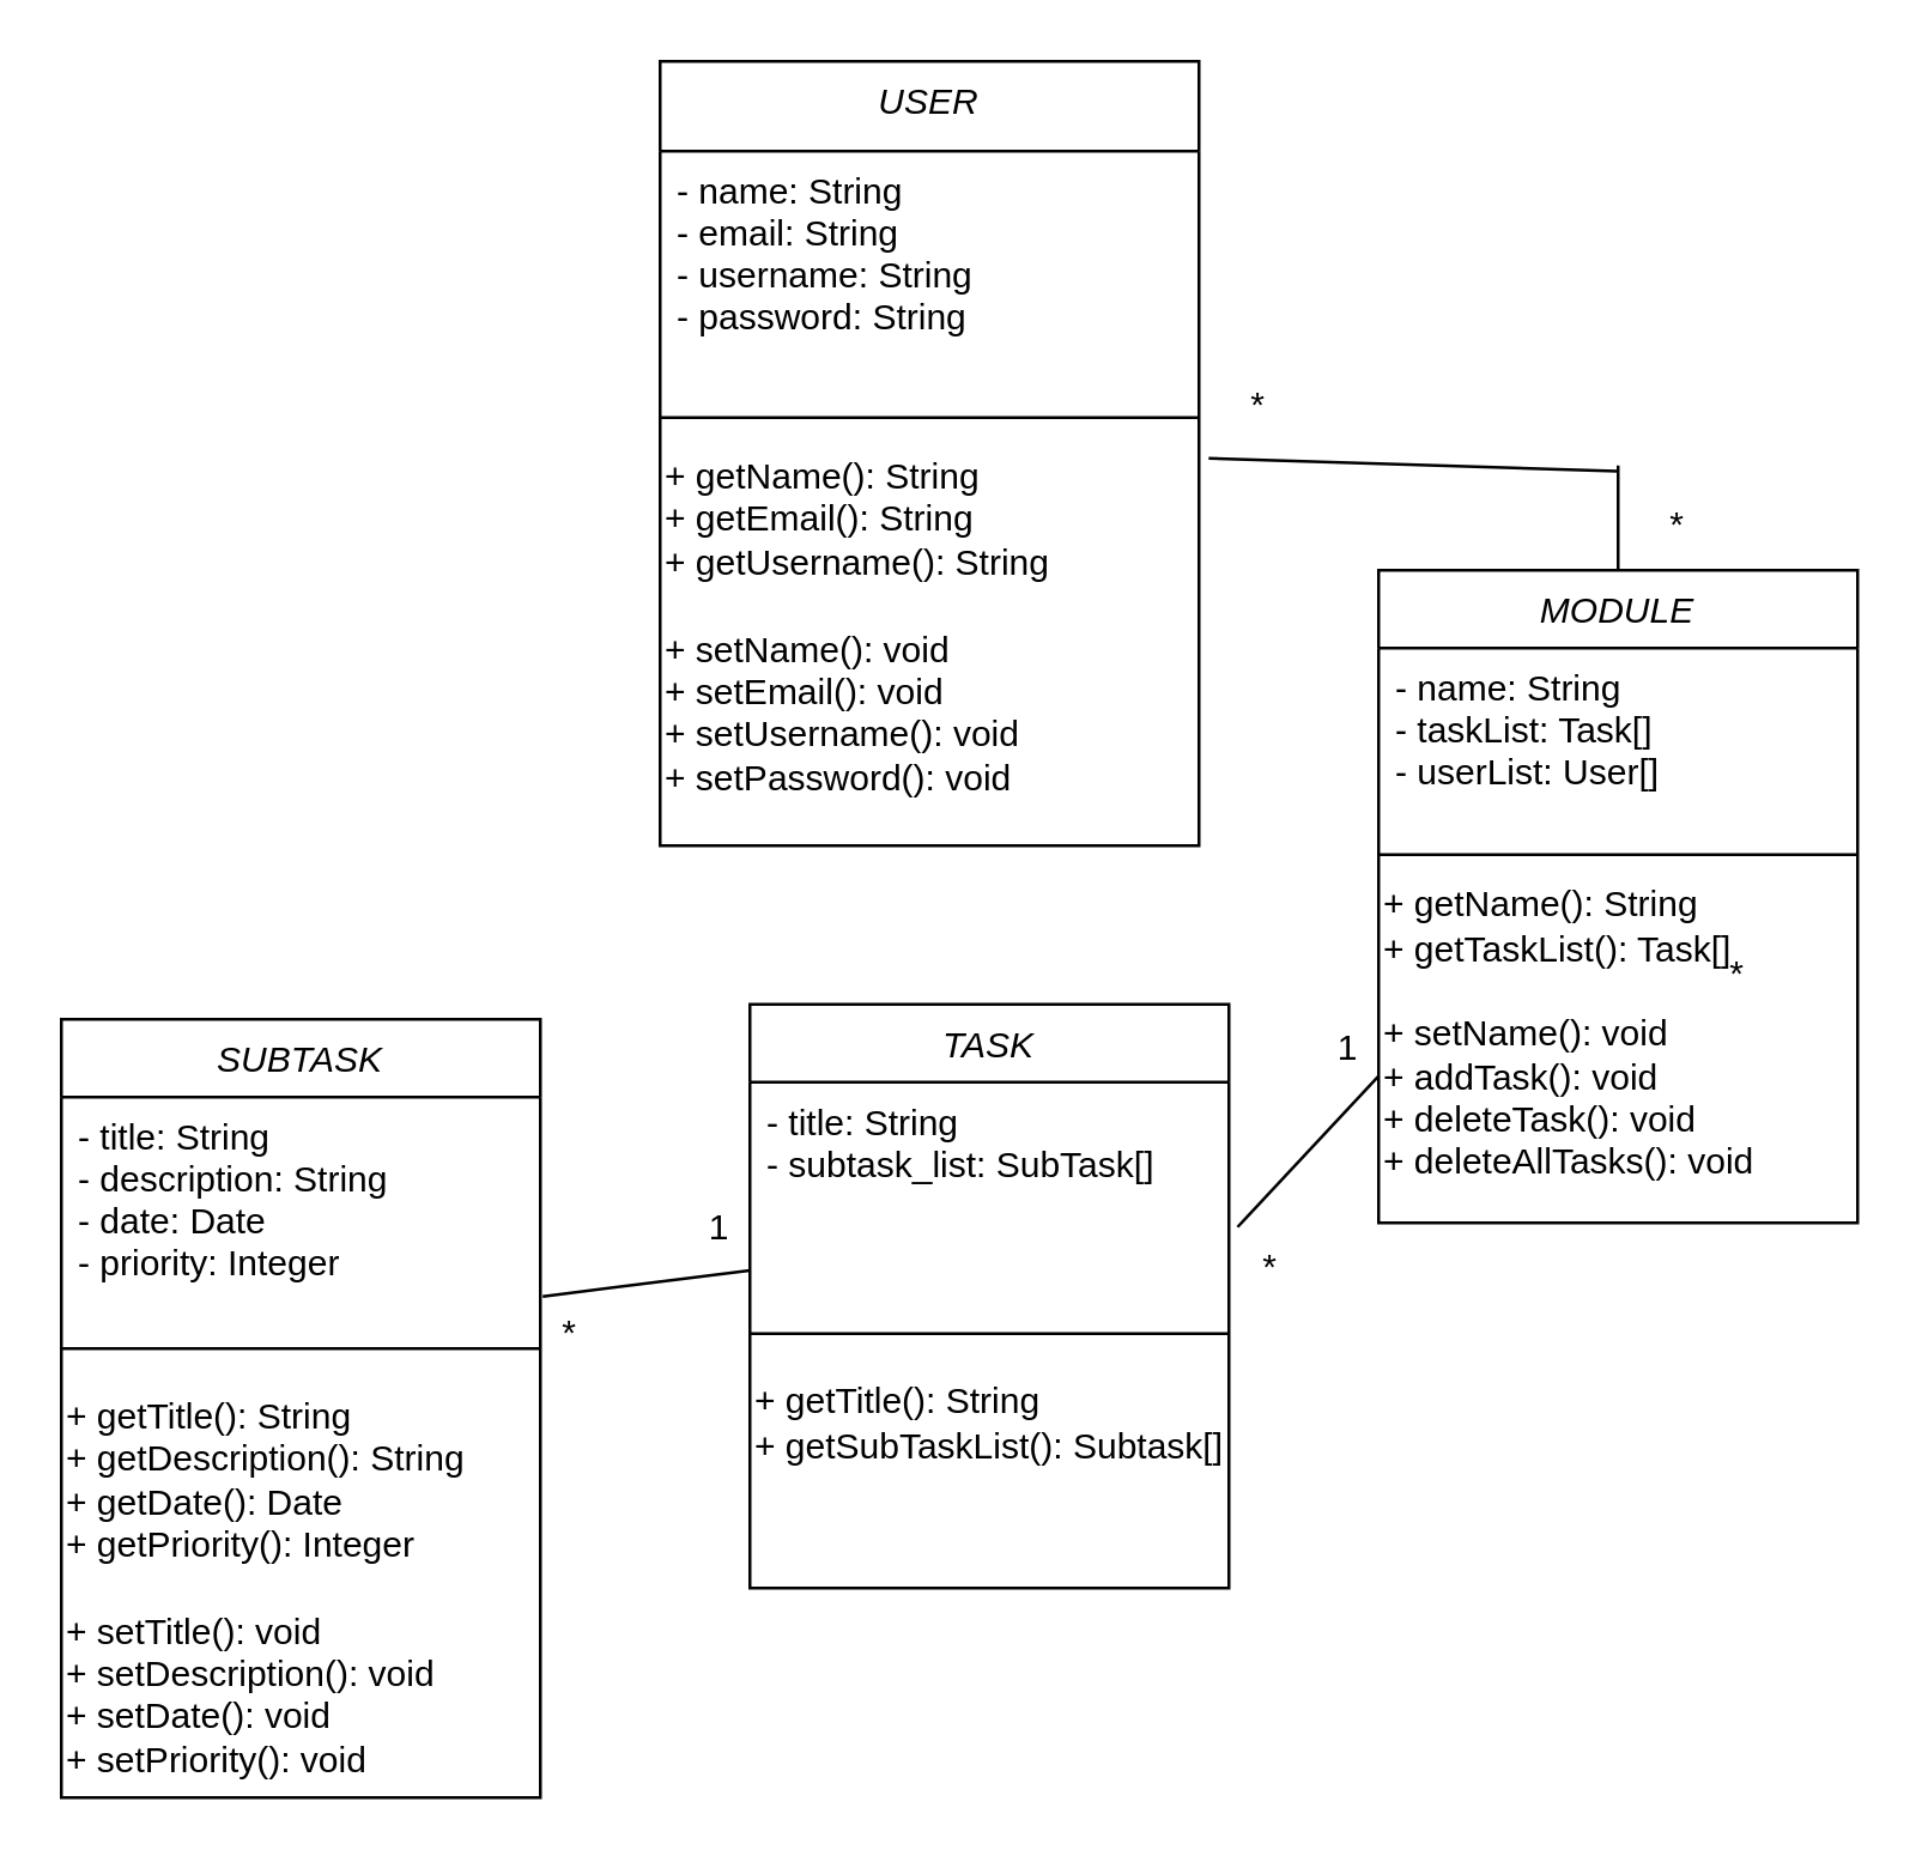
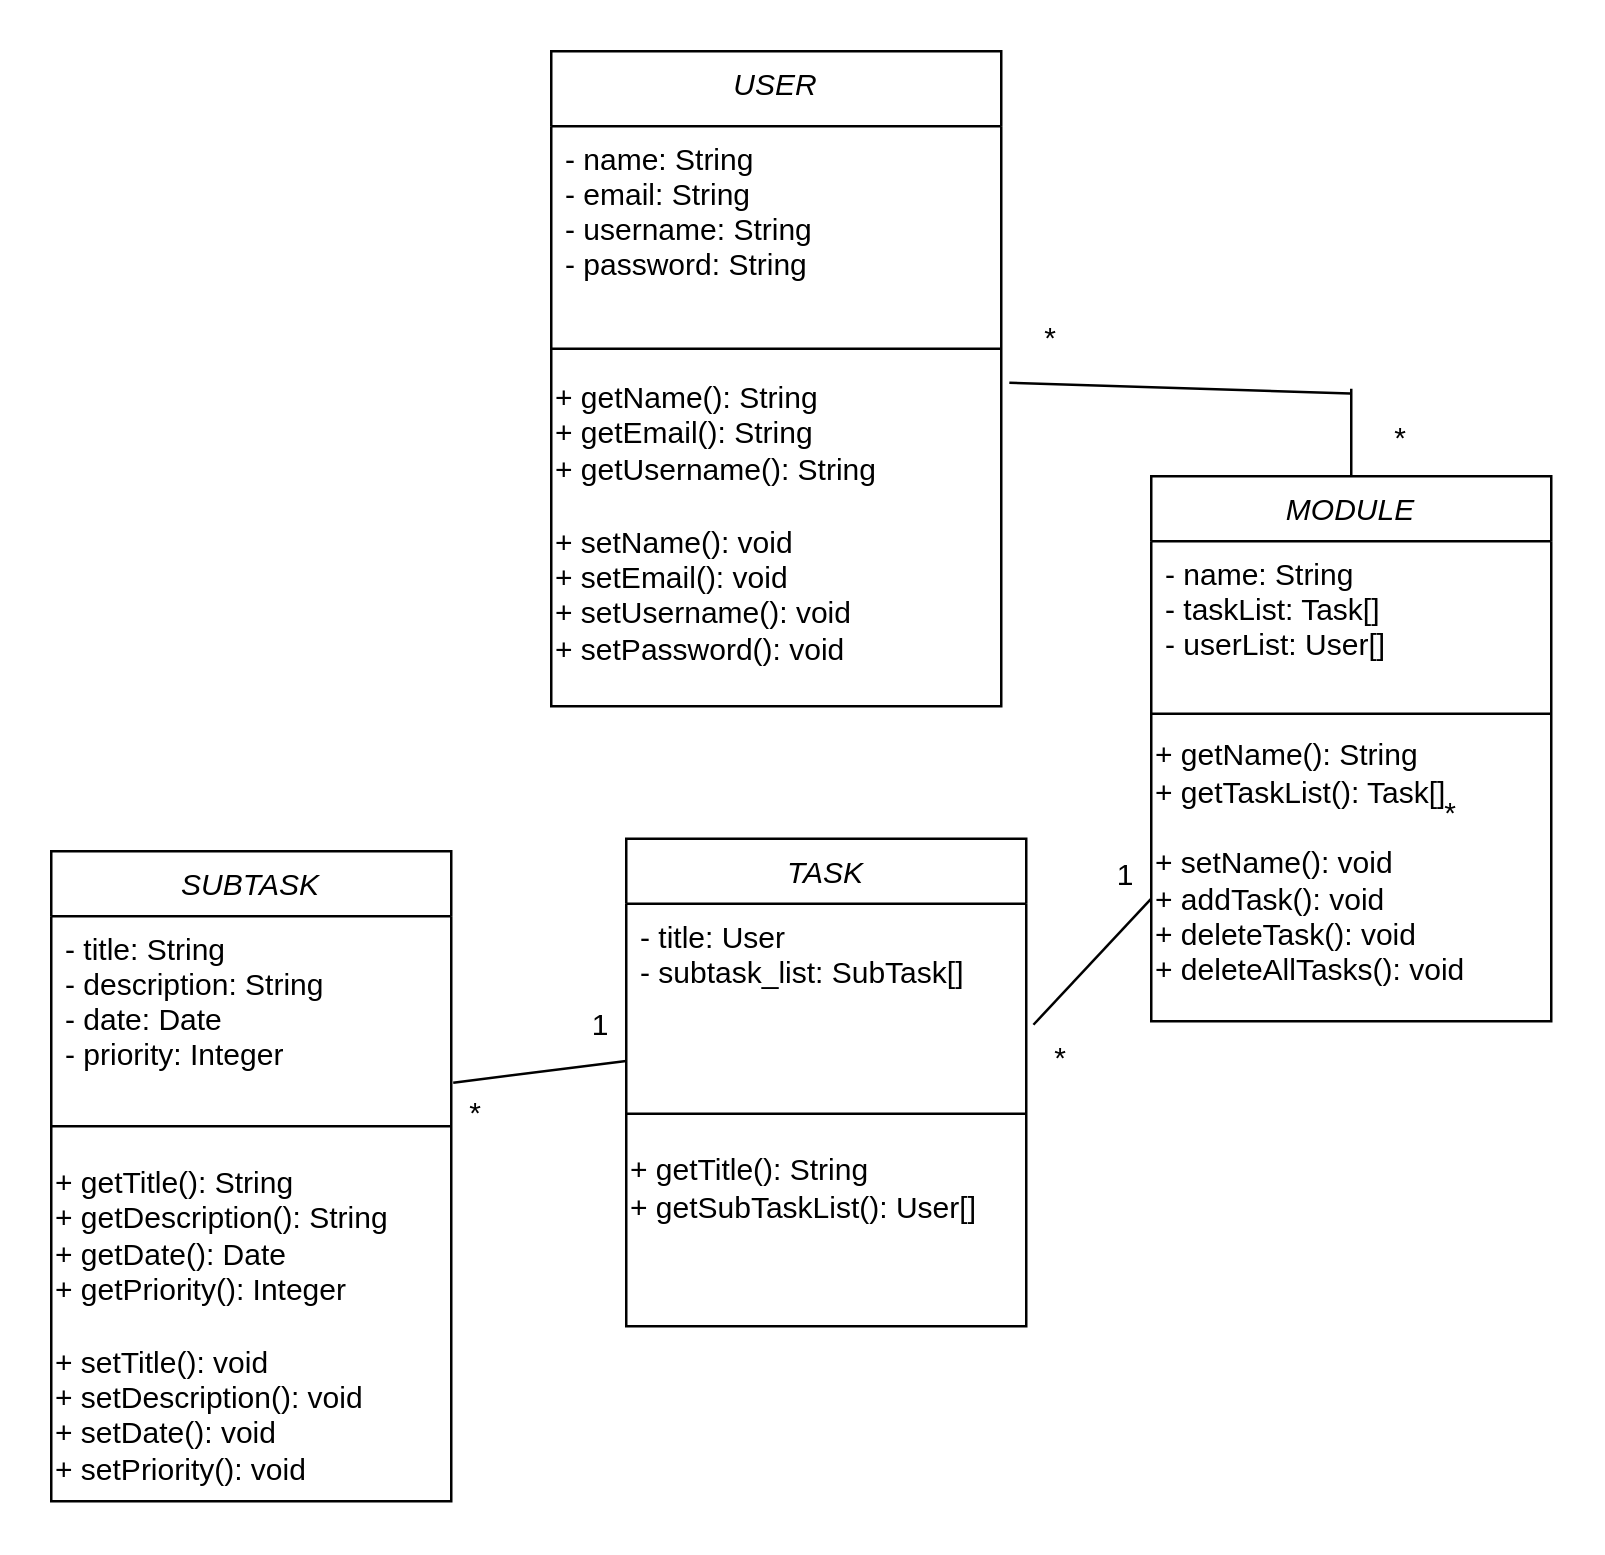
  <mxCell id="0" />
  <mxCell id="1" parent="0" />
  <mxCell id="2" value="TASK" style="swimlane;fontStyle=2;align=center;verticalAlign=top;childLayout=stackLayout;horizontal=1;startSize=26;horizontalStack=0;resizeParent=1;resizeLast=0;collapsible=1;marginBottom=0;rounded=0;shadow=0;strokeWidth=1;" vertex="1" parent="1"><mxGeometry x="250" y="335" width="160" height="195" as="geometry"><mxRectangle x="230" y="140" width="160" height="26" as="alternateBounds" /></mxGeometry></mxCell>
- <mxCell id="3" value="- title: String&#10;- subtask_list: SubTask[]" style="text;align=left;verticalAlign=top;spacingLeft=4;spacingRight=4;overflow=hidden;rotatable=0;points=[[0,0.5],[1,0.5]];portConstraint=eastwest;rounded=0;shadow=0;html=0;" vertex="1" parent="2"><mxGeometry y="26" width="160" height="74" as="geometry" /></mxCell>
+ <mxCell id="3" value="- title: User&#10;- subtask_list: SubTask[]" style="text;align=left;verticalAlign=top;spacingLeft=4;spacingRight=4;overflow=hidden;rotatable=0;points=[[0,0.5],[1,0.5]];portConstraint=eastwest;rounded=0;shadow=0;html=0;" vertex="1" parent="2"><mxGeometry y="26" width="160" height="74" as="geometry" /></mxCell>
  <mxCell id="4" value="" style="line;html=1;strokeWidth=1;align=left;verticalAlign=middle;spacingTop=-1;spacingLeft=3;spacingRight=3;rotatable=0;labelPosition=right;points=[];portConstraint=eastwest;" vertex="1" parent="2"><mxGeometry y="100" width="160" height="20" as="geometry" /></mxCell>
- <mxCell id="5" value="+ getTitle(): String&lt;br&gt;+ getSubTaskList(): Subtask[]" style="text;html=1;align=left;verticalAlign=middle;resizable=0;points=[];autosize=1;strokeColor=none;fillColor=none;" vertex="1" parent="2"><mxGeometry y="120" width="160" height="40" as="geometry" /></mxCell>
+ <mxCell id="5" value="+ getTitle(): String&lt;br&gt;+ getSubTaskList(): User[]" style="text;html=1;align=left;verticalAlign=middle;resizable=0;points=[];autosize=1;strokeColor=none;fillColor=none;" vertex="1" parent="2"><mxGeometry y="120" width="160" height="40" as="geometry" /></mxCell>
  <mxCell id="6" value="USER" style="swimlane;fontStyle=2;align=center;verticalAlign=top;childLayout=stackLayout;horizontal=1;startSize=30;horizontalStack=0;resizeParent=1;resizeLast=0;collapsible=1;marginBottom=0;rounded=0;shadow=0;strokeWidth=1;" vertex="1" parent="1"><mxGeometry x="220" y="20" width="180" height="262" as="geometry"><mxRectangle x="230" y="140" width="160" height="26" as="alternateBounds" /></mxGeometry></mxCell>
  <mxCell id="7" value="- name: String&#10;- email: String&#10;- username: String&#10;- password: String" style="text;align=left;verticalAlign=top;spacingLeft=4;spacingRight=4;overflow=hidden;rotatable=0;points=[[0,0.5],[1,0.5]];portConstraint=eastwest;rounded=0;shadow=0;html=0;" vertex="1" parent="6"><mxGeometry y="30" width="180" height="84" as="geometry" /></mxCell>
  <mxCell id="8" value="" style="line;html=1;strokeWidth=1;align=left;verticalAlign=middle;spacingTop=-1;spacingLeft=3;spacingRight=3;rotatable=0;labelPosition=right;points=[];portConstraint=eastwest;" vertex="1" parent="6"><mxGeometry y="114" width="180" height="10" as="geometry" /></mxCell>
  <mxCell id="9" value="+ getName(): String&lt;br&gt;+ getEmail(): String&lt;br&gt;+ getUsername(): String&lt;br&gt;&lt;br&gt;+ setName(): void&lt;br&gt;+ setEmail(): void&lt;br&gt;+ setUsername(): void&lt;br&gt;+ setPassword(): void" style="text;html=1;align=left;verticalAlign=middle;resizable=0;points=[];autosize=1;strokeColor=none;fillColor=none;" vertex="1" parent="6"><mxGeometry y="124" width="180" height="130" as="geometry" /></mxCell>
  <mxCell id="10" value="MODULE" style="swimlane;fontStyle=2;align=center;verticalAlign=top;childLayout=stackLayout;horizontal=1;startSize=26;horizontalStack=0;resizeParent=1;resizeLast=0;collapsible=1;marginBottom=0;rounded=0;shadow=0;strokeWidth=1;" vertex="1" parent="1"><mxGeometry x="460" y="190" width="160" height="218" as="geometry"><mxRectangle x="230" y="140" width="160" height="26" as="alternateBounds" /></mxGeometry></mxCell>
  <mxCell id="11" value="- name: String&#10;- taskList: Task[]&#10;- userList: User[]&#10;" style="text;align=left;verticalAlign=top;spacingLeft=4;spacingRight=4;overflow=hidden;rotatable=0;points=[[0,0.5],[1,0.5]];portConstraint=eastwest;rounded=0;shadow=0;html=0;" vertex="1" parent="10"><mxGeometry y="26" width="160" height="64" as="geometry" /></mxCell>
  <mxCell id="12" value="" style="line;html=1;strokeWidth=1;align=left;verticalAlign=middle;spacingTop=-1;spacingLeft=3;spacingRight=3;rotatable=0;labelPosition=right;points=[];portConstraint=eastwest;" vertex="1" parent="10"><mxGeometry y="90" width="160" height="10" as="geometry" /></mxCell>
  <mxCell id="13" value="+ getName(): String&lt;br&gt;+ getTaskList(): Task[]&lt;br&gt;&lt;br&gt;+ setName(): void&lt;br style=&quot;border-color: var(--border-color);&quot;&gt;+ addTask(): void&lt;br&gt;+ deleteTask(): void&lt;br&gt;+ deleteAllTasks(): void" style="text;html=1;align=left;verticalAlign=middle;resizable=0;points=[];autosize=1;strokeColor=none;fillColor=none;" vertex="1" parent="10"><mxGeometry y="100" width="160" height="110" as="geometry" /></mxCell>
  <mxCell id="14" value="" style="endArrow=none;html=1;rounded=0;exitX=1.018;exitY=0.654;exitDx=0;exitDy=0;exitPerimeter=0;entryX=0;entryY=0.627;entryDx=0;entryDy=0;entryPerimeter=0;" edge="1" parent="1" source="3" target="13"><mxGeometry width="50" height="50" relative="1" as="geometry"><mxPoint x="400" y="380" as="sourcePoint" /><mxPoint x="450" y="330" as="targetPoint" /></mxGeometry></mxCell>
  <mxCell id="15" value="*" style="text;html=1;strokeColor=none;fillColor=none;align=center;verticalAlign=middle;whiteSpace=wrap;rounded=0;" vertex="1" parent="1"><mxGeometry x="394" y="408" width="60" height="30" as="geometry" /></mxCell>
  <mxCell id="16" value="1" style="text;html=1;strokeColor=none;fillColor=none;align=center;verticalAlign=middle;whiteSpace=wrap;rounded=0;" vertex="1" parent="1"><mxGeometry x="420" y="300" width="60" height="100" as="geometry" /></mxCell>
  <mxCell id="17" value="" style="endArrow=none;html=1;rounded=0;entryX=0.993;entryY=0.562;entryDx=0;entryDy=0;entryPerimeter=0;exitX=1.018;exitY=0.066;exitDx=0;exitDy=0;exitPerimeter=0;" edge="1" parent="1" source="9"><mxGeometry width="50" height="50" relative="1" as="geometry"><mxPoint x="250" y="140" as="sourcePoint" /><mxPoint x="539.58" y="156.86" as="targetPoint" /></mxGeometry></mxCell>
  <mxCell id="18" value="" style="endArrow=none;html=1;rounded=0;exitX=0.5;exitY=0;exitDx=0;exitDy=0;entryX=1;entryY=0.5;entryDx=0;entryDy=0;" edge="1" parent="1" source="10"><mxGeometry width="50" height="50" relative="1" as="geometry"><mxPoint x="400" y="230" as="sourcePoint" /><mxPoint x="540" y="155" as="targetPoint" /></mxGeometry></mxCell>
  <mxCell id="19" value="*" style="text;html=1;strokeColor=none;fillColor=none;align=center;verticalAlign=middle;whiteSpace=wrap;rounded=0;" vertex="1" parent="1"><mxGeometry x="390" y="120" width="60" height="30" as="geometry" /></mxCell>
  <mxCell id="20" value="*" style="text;html=1;strokeColor=none;fillColor=none;align=center;verticalAlign=middle;whiteSpace=wrap;rounded=0;" vertex="1" parent="1"><mxGeometry x="530" y="160" width="60" height="30" as="geometry" /></mxCell>
  <mxCell id="21" value="*" style="text;html=1;strokeColor=none;fillColor=none;align=center;verticalAlign=middle;whiteSpace=wrap;rounded=0;" vertex="1" parent="1"><mxGeometry x="550" y="310" width="60" height="30" as="geometry" /></mxCell>
  <mxCell id="22" value="SUBTASK" style="swimlane;fontStyle=2;align=center;verticalAlign=top;childLayout=stackLayout;horizontal=1;startSize=26;horizontalStack=0;resizeParent=1;resizeLast=0;collapsible=1;marginBottom=0;rounded=0;shadow=0;strokeWidth=1;" vertex="1" parent="1"><mxGeometry x="20" y="340" width="160" height="260" as="geometry"><mxRectangle x="230" y="140" width="160" height="26" as="alternateBounds" /></mxGeometry></mxCell>
  <mxCell id="23" value="- title: String&#10;- description: String&#10;- date: Date&#10;- priority: Integer&#10;" style="text;align=left;verticalAlign=top;spacingLeft=4;spacingRight=4;overflow=hidden;rotatable=0;points=[[0,0.5],[1,0.5]];portConstraint=eastwest;rounded=0;shadow=0;html=0;" vertex="1" parent="22"><mxGeometry y="26" width="160" height="74" as="geometry" /></mxCell>
  <mxCell id="24" value="" style="line;html=1;strokeWidth=1;align=left;verticalAlign=middle;spacingTop=-1;spacingLeft=3;spacingRight=3;rotatable=0;labelPosition=right;points=[];portConstraint=eastwest;" vertex="1" parent="22"><mxGeometry y="100" width="160" height="20" as="geometry" /></mxCell>
  <mxCell id="25" value="+ getTitle(): String&lt;br&gt;+ getDescription(): String&lt;br&gt;+ getDate(): Date&lt;br&gt;+ getPriority(): Integer&lt;br&gt;&lt;br&gt;+ setTitle(): void&lt;br style=&quot;border-color: var(--border-color);&quot;&gt;+ setDescription(): void&lt;br&gt;+ setDate(): void&lt;br style=&quot;border-color: var(--border-color);&quot;&gt;+ setPriority(): void" style="text;html=1;align=left;verticalAlign=middle;resizable=0;points=[];autosize=1;strokeColor=none;fillColor=none;" vertex="1" parent="22"><mxGeometry y="120" width="160" height="140" as="geometry" /></mxCell>
  <mxCell id="26" value="" style="endArrow=none;html=1;rounded=0;entryX=0.993;entryY=0.562;entryDx=0;entryDy=0;entryPerimeter=0;exitX=1.005;exitY=0.9;exitDx=0;exitDy=0;exitPerimeter=0;" edge="1" parent="1" source="23"><mxGeometry width="50" height="50" relative="1" as="geometry"><mxPoint x="113.42" y="420" as="sourcePoint" /><mxPoint x="250" y="423.86" as="targetPoint" /></mxGeometry></mxCell>
  <mxCell id="27" value="1" style="text;html=1;strokeColor=none;fillColor=none;align=center;verticalAlign=middle;whiteSpace=wrap;rounded=0;" vertex="1" parent="1"><mxGeometry x="210" y="360" width="60" height="100" as="geometry" /></mxCell>
  <mxCell id="28" value="*" style="text;html=1;strokeColor=none;fillColor=none;align=center;verticalAlign=middle;whiteSpace=wrap;rounded=0;" vertex="1" parent="1"><mxGeometry x="160" y="430" width="60" height="30" as="geometry" /></mxCell>
